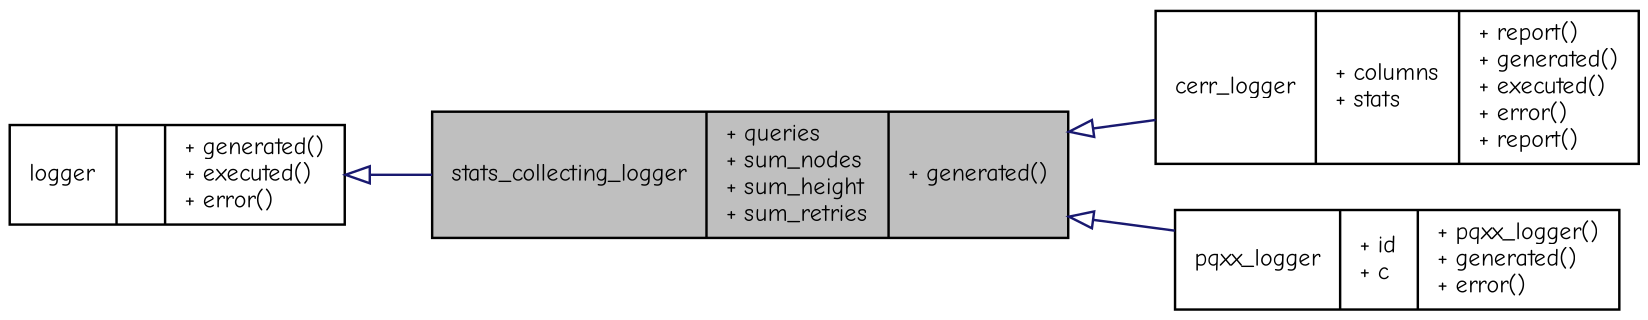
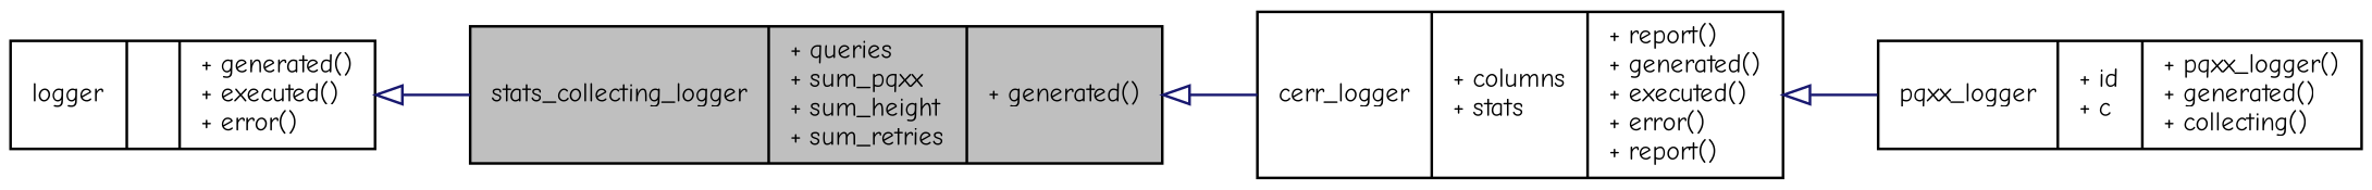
  digraph {
    fontname="Comic Neue"
    rankdir=LR
    node [color=black fillcolor=white fontname="Comic Neue" fontsize=10 shape=record style=filled]
    edge [arrowtail=onormal color=midnightblue dir=back fontname="Comic Neue" fontsize=10 labelfontname=Helvetica labelfontsize=10 style=solid]
-   n1 [fillcolor=grey75 fontcolor=black height=0.2 label="{stats_collecting_logger\n|+ queries\l+ sum_nodes\l+ sum_height\l+ sum_retries\l|+ generated()\l}" width=0.4]
+   n1 [fillcolor=grey75 fontcolor=black height=0.2 label="{stats_collecting_logger\n|+ queries\l+ sum_pqxx\l+ sum_height\l+ sum_retries\l|+ generated()\l}" width=0.4]
    n2 [height=0.2 label="{cerr_logger\n|+ columns\l+ stats\l|+ report()\l+ generated()\l+ executed()\l+ error()\l+ report()\l}" width=0.4]
-   n3 [height=0.2 label="{pqxx_logger\n|+ id\l+ c\l|+ pqxx_logger()\l+ generated()\l+ error()\l}" width=0.4]
+   n3 [height=0.2 label="{pqxx_logger\n|+ id\l+ c\l|+ pqxx_logger()\l+ generated()\l+ collecting()\l}" width=0.4]
    n4 [height=0.2 label="{logger\n||+ generated()\l+ executed()\l+ error()\l}" width=0.4]
    n1 -> n2
-   n1 -> n3
+   n2 -> n3
    n4 -> n1
  }
